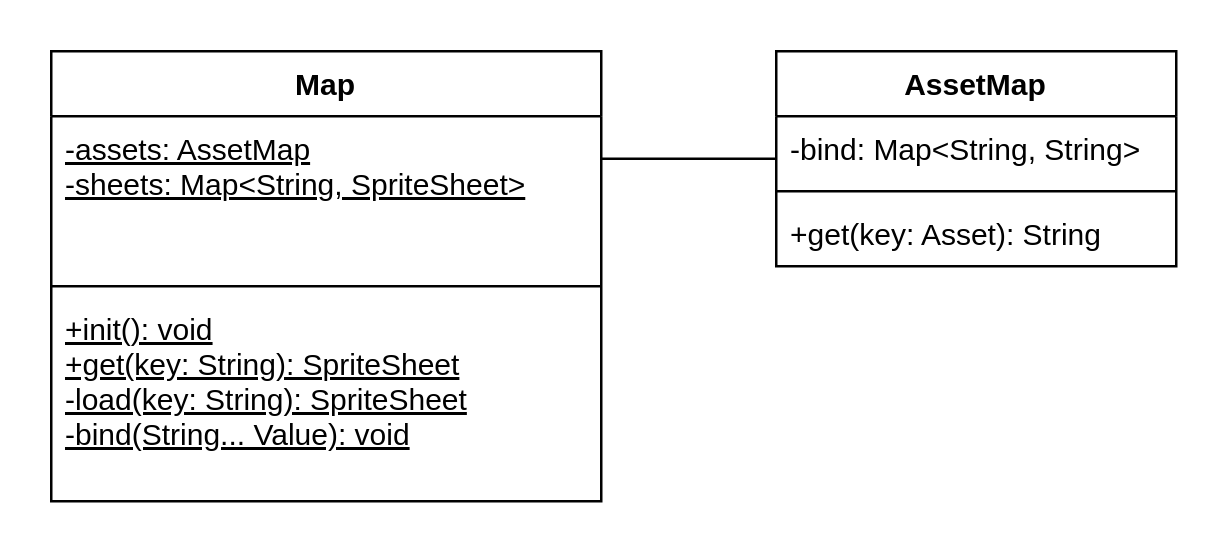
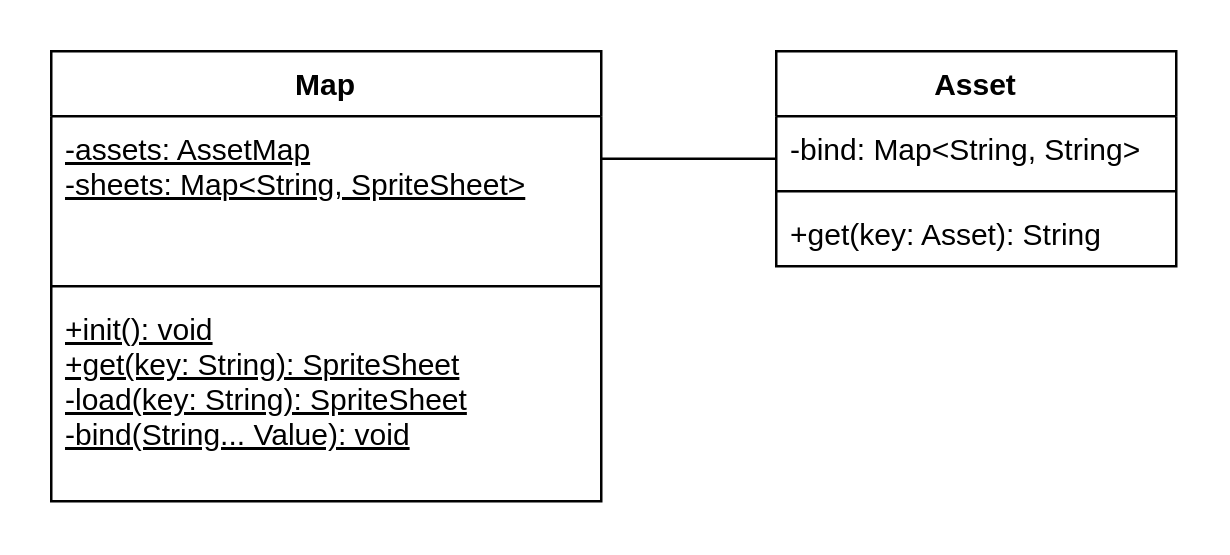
  <mxCell id="0" />
  <mxCell id="1" parent="0" />
  <mxCell id="2" value="Map" style="swimlane;fontStyle=1;align=center;verticalAlign=top;childLayout=stackLayout;horizontal=1;startSize=26;horizontalStack=0;resizeParent=1;resizeParentMax=0;resizeLast=0;collapsible=1;marginBottom=0;" vertex="1" parent="1"><mxGeometry x="20" y="20" width="220" height="180" as="geometry" /></mxCell>
  <mxCell id="3" value="-assets: AssetMap&#10;-sheets: Map&lt;String, SpriteSheet&gt;&#10;" style="text;strokeColor=none;fillColor=none;align=left;verticalAlign=top;spacingLeft=4;spacingRight=4;overflow=hidden;rotatable=0;points=[[0,0.5],[1,0.5]];portConstraint=eastwest;fontStyle=4" vertex="1" parent="2"><mxGeometry y="26" width="220" height="64" as="geometry" /></mxCell>
  <mxCell id="4" value="" style="line;strokeWidth=1;fillColor=none;align=left;verticalAlign=middle;spacingTop=-1;spacingLeft=3;spacingRight=3;rotatable=0;labelPosition=right;points=[];portConstraint=eastwest;" vertex="1" parent="2"><mxGeometry y="90" width="220" height="8" as="geometry" /></mxCell>
  <mxCell id="5" value="+init(): void&#10;+get(key: String): SpriteSheet&#10;-load(key: String): SpriteSheet&#10;-bind(String... Value): void" style="text;strokeColor=none;fillColor=none;align=left;verticalAlign=top;spacingLeft=4;spacingRight=4;overflow=hidden;rotatable=0;points=[[0,0.5],[1,0.5]];portConstraint=eastwest;fontStyle=4" vertex="1" parent="2"><mxGeometry y="98" width="220" height="82" as="geometry" /></mxCell>
- <mxCell id="6" value="AssetMap" style="swimlane;fontStyle=1;align=center;verticalAlign=top;childLayout=stackLayout;horizontal=1;startSize=26;horizontalStack=0;resizeParent=1;resizeParentMax=0;resizeLast=0;collapsible=1;marginBottom=0;" vertex="1" parent="1"><mxGeometry x="310" y="20" width="160" height="86" as="geometry" /></mxCell>
+ <mxCell id="6" value="Asset" style="swimlane;fontStyle=1;align=center;verticalAlign=top;childLayout=stackLayout;horizontal=1;startSize=26;horizontalStack=0;resizeParent=1;resizeParentMax=0;resizeLast=0;collapsible=1;marginBottom=0;" vertex="1" parent="1"><mxGeometry x="310" y="20" width="160" height="86" as="geometry" /></mxCell>
  <mxCell id="7" value="-bind: Map&lt;String, String&gt;" style="text;strokeColor=none;fillColor=none;align=left;verticalAlign=top;spacingLeft=4;spacingRight=4;overflow=hidden;rotatable=0;points=[[0,0.5],[1,0.5]];portConstraint=eastwest;" vertex="1" parent="6"><mxGeometry y="26" width="160" height="26" as="geometry" /></mxCell>
  <mxCell id="8" value="" style="line;strokeWidth=1;fillColor=none;align=left;verticalAlign=middle;spacingTop=-1;spacingLeft=3;spacingRight=3;rotatable=0;labelPosition=right;points=[];portConstraint=eastwest;" vertex="1" parent="6"><mxGeometry y="52" width="160" height="8" as="geometry" /></mxCell>
  <mxCell id="9" value="+get(key: Asset): String" style="text;strokeColor=none;fillColor=none;align=left;verticalAlign=top;spacingLeft=4;spacingRight=4;overflow=hidden;rotatable=0;points=[[0,0.5],[1,0.5]];portConstraint=eastwest;" vertex="1" parent="6"><mxGeometry y="60" width="160" height="26" as="geometry" /></mxCell>
  <mxCell id="10" value="" style="line;strokeWidth=1;fillColor=none;align=left;verticalAlign=middle;spacingTop=-1;spacingLeft=3;spacingRight=3;rotatable=0;labelPosition=right;points=[];portConstraint=eastwest;" vertex="1" parent="1"><mxGeometry x="240" y="59" width="70" height="8" as="geometry" /></mxCell>
